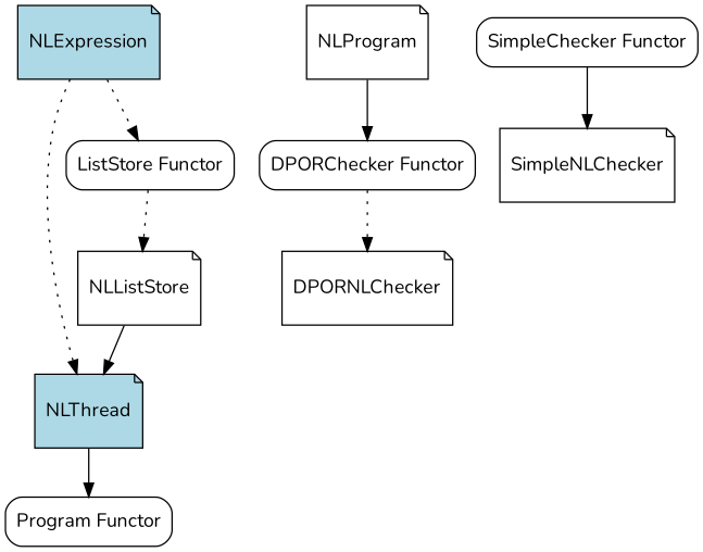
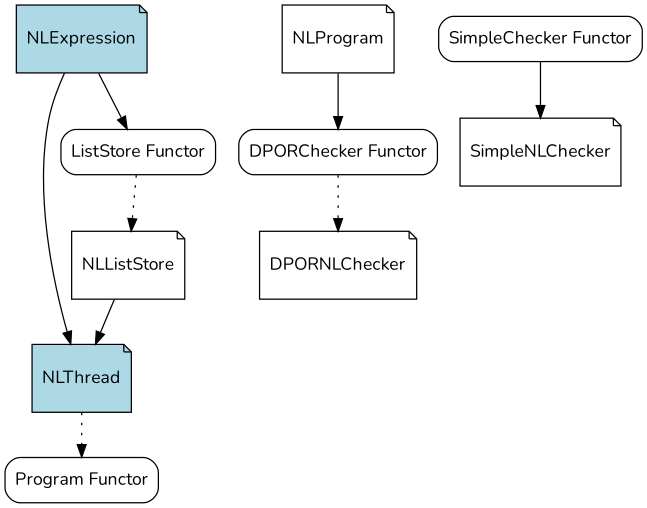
  digraph {
    fontname=Nunito
    node [fontname=Nunito shape=note]
    edge [fontname=Nunito]
    NLExpression [fillcolor=lightblue height=0.75 style=filled]
    NLThread [fillcolor=lightblue height=0.75 style=filled]
    "ListStore Functor" [shape=box style=rounded]
    "Program Functor" [shape=box style=rounded]
    NLListStore [height=0.75]
    NLProgram [height=0.75]
    "DPORChecker Functor" [shape=box style=rounded]
    "SimpleChecker Functor" [shape=box style=rounded]
    SimpleNLChecker [height=0.75]
    DPORNLChecker [height=0.75]
-   NLExpression -> NLThread [style=dotted]
-   NLExpression -> "ListStore Functor" [style=dotted]
-   NLThread -> "Program Functor"
+   NLExpression -> NLThread [style=solid]
+   NLExpression -> "ListStore Functor"
+   NLThread -> "Program Functor" [style=dotted]
    "ListStore Functor" -> NLListStore [style=dotted]
    NLListStore -> NLThread [style=solid]
    NLProgram -> "DPORChecker Functor"
    "DPORChecker Functor" -> DPORNLChecker [style=dotted]
    "SimpleChecker Functor" -> SimpleNLChecker
  }
